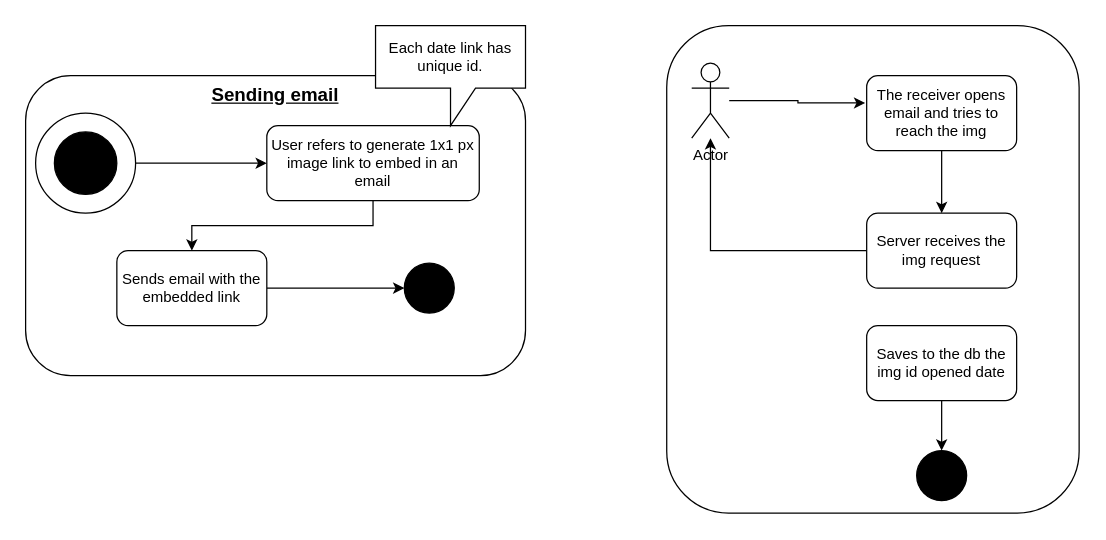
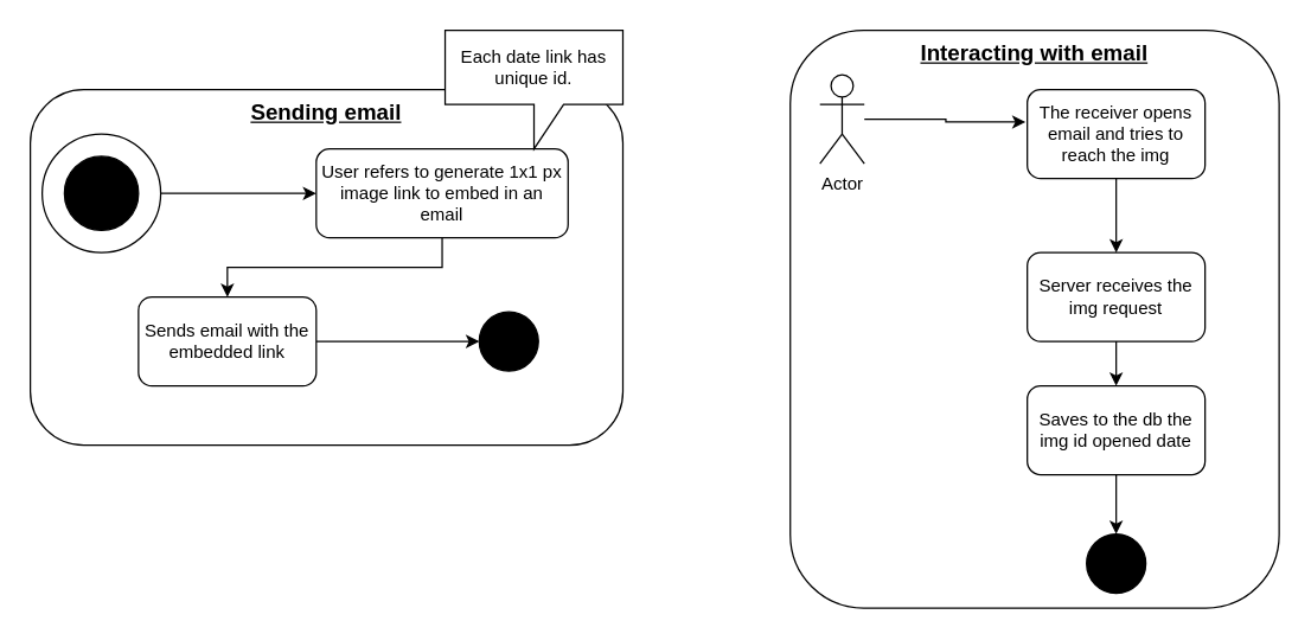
  <mxCell id="0" />
  <mxCell id="1" parent="0" />
  <mxCell id="2" style="edgeStyle=orthogonalEdgeStyle;rounded=0;orthogonalLoop=1;jettySize=auto;html=1;entryX=0.5;entryY=0;entryDx=0;entryDy=0;movable=0;resizable=0;rotatable=0;deletable=0;editable=0;locked=1;connectable=0;" edge="1" parent="1" source="3" target="8"><mxGeometry relative="1" as="geometry" /></mxCell>
  <mxCell id="3" value="&lt;div&gt;User refers to generate 1x1 px image link to embed in an email&lt;/div&gt;" style="rounded=1;whiteSpace=wrap;html=1;movable=0;resizable=0;rotatable=0;deletable=0;editable=0;locked=1;connectable=0;" vertex="1" parent="1"><mxGeometry x="213" y="100" width="170" height="60" as="geometry" /></mxCell>
  <mxCell id="4" style="edgeStyle=orthogonalEdgeStyle;rounded=0;orthogonalLoop=1;jettySize=auto;html=1;exitX=1;exitY=0.5;exitDx=0;exitDy=0;entryX=0;entryY=0.5;entryDx=0;entryDy=0;movable=0;resizable=0;rotatable=0;deletable=0;editable=0;locked=1;connectable=0;" edge="1" parent="1" source="5" target="3"><mxGeometry relative="1" as="geometry" /></mxCell>
  <mxCell id="5" value="" style="ellipse;whiteSpace=wrap;html=1;aspect=fixed;movable=0;resizable=0;rotatable=0;deletable=0;editable=0;locked=1;connectable=0;" vertex="1" parent="1"><mxGeometry x="28" y="90" width="80" height="80" as="geometry" /></mxCell>
  <mxCell id="6" value="" style="ellipse;whiteSpace=wrap;html=1;aspect=fixed;fillColor=#000000;movable=0;resizable=0;rotatable=0;deletable=0;editable=0;locked=1;connectable=0;" vertex="1" parent="1"><mxGeometry x="43" y="105" width="50" height="50" as="geometry" /></mxCell>
  <mxCell id="7" style="edgeStyle=orthogonalEdgeStyle;rounded=0;orthogonalLoop=1;jettySize=auto;html=1;exitX=1;exitY=0.5;exitDx=0;exitDy=0;movable=0;resizable=0;rotatable=0;deletable=0;editable=0;locked=1;connectable=0;" edge="1" parent="1" source="8" target="11"><mxGeometry relative="1" as="geometry" /></mxCell>
  <mxCell id="8" value="&lt;div&gt;Sends email with the embedded link&lt;/div&gt;" style="rounded=1;whiteSpace=wrap;html=1;movable=0;resizable=0;rotatable=0;deletable=0;editable=0;locked=1;connectable=0;" vertex="1" parent="1"><mxGeometry x="93" y="200" width="120" height="60" as="geometry" /></mxCell>
  <mxCell id="9" value="" style="rounded=1;whiteSpace=wrap;html=1;fillColor=none;movable=0;resizable=0;rotatable=0;deletable=0;editable=0;locked=1;connectable=0;" vertex="1" parent="1"><mxGeometry x="20" y="60" width="400" height="240" as="geometry" /></mxCell>
  <mxCell id="10" value="&lt;font style=&quot;font-size: 15px;&quot;&gt;&lt;u&gt;&lt;b&gt;Sending email&lt;/b&gt;&lt;/u&gt;&lt;/font&gt;" style="text;strokeColor=none;align=center;fillColor=none;html=1;verticalAlign=middle;whiteSpace=wrap;rounded=0;movable=0;resizable=0;rotatable=0;deletable=0;editable=0;locked=1;connectable=0;" vertex="1" parent="1"><mxGeometry x="165" y="60" width="110" height="30" as="geometry" /></mxCell>
  <mxCell id="11" value="" style="ellipse;whiteSpace=wrap;html=1;aspect=fixed;fillColor=#000000;movable=0;resizable=0;rotatable=0;deletable=0;editable=0;locked=1;connectable=0;" vertex="1" parent="1"><mxGeometry x="323" y="210" width="40" height="40" as="geometry" /></mxCell>
  <mxCell id="12" style="edgeStyle=orthogonalEdgeStyle;rounded=0;orthogonalLoop=1;jettySize=auto;html=1;entryX=0.5;entryY=0;entryDx=0;entryDy=0;movable=0;resizable=0;rotatable=0;deletable=0;editable=0;locked=1;connectable=0;" edge="1" parent="1" source="13" target="15"><mxGeometry relative="1" as="geometry" /></mxCell>
  <mxCell id="13" value="&lt;div&gt;The receiver opens email and tries to reach the img&lt;/div&gt;" style="rounded=1;whiteSpace=wrap;html=1;movable=0;resizable=0;rotatable=0;deletable=0;editable=0;locked=1;connectable=0;" vertex="1" parent="1"><mxGeometry x="693" y="60" width="120" height="60" as="geometry" /></mxCell>
- <mxCell id="14" style="edgeStyle=orthogonalEdgeStyle;rounded=0;orthogonalLoop=1;jettySize=auto;html=1;movable=0;resizable=0;rotatable=0;deletable=0;editable=0;locked=1;connectable=0;" edge="1" parent="1" source="15" target="19"><mxGeometry relative="1" as="geometry" /></mxCell>
+ <mxCell id="14" style="edgeStyle=orthogonalEdgeStyle;rounded=0;orthogonalLoop=1;jettySize=auto;html=1;entryX=0.5;entryY=0;entryDx=0;entryDy=0;movable=0;resizable=0;rotatable=0;deletable=0;editable=0;locked=1;connectable=0;" edge="1" parent="1" source="15" target="18"><mxGeometry relative="1" as="geometry" /></mxCell>
  <mxCell id="15" value="Server receives the img request" style="rounded=1;whiteSpace=wrap;html=1;movable=0;resizable=0;rotatable=0;deletable=0;editable=0;locked=1;connectable=0;" vertex="1" parent="1"><mxGeometry x="693" y="170" width="120" height="60" as="geometry" /></mxCell>
  <mxCell id="16" value="Each date link has unique id." style="shape=callout;whiteSpace=wrap;html=1;perimeter=calloutPerimeter;movable=0;resizable=0;rotatable=0;deletable=0;editable=0;locked=1;connectable=0;" vertex="1" parent="1"><mxGeometry x="300" y="20" width="120" height="80" as="geometry" /></mxCell>
  <mxCell id="17" style="edgeStyle=orthogonalEdgeStyle;rounded=0;orthogonalLoop=1;jettySize=auto;html=1;exitX=0.5;exitY=1;exitDx=0;exitDy=0;entryX=0.5;entryY=0;entryDx=0;entryDy=0;movable=0;resizable=0;rotatable=0;deletable=0;editable=0;locked=1;connectable=0;" edge="1" parent="1" source="18" target="21"><mxGeometry relative="1" as="geometry" /></mxCell>
  <mxCell id="18" value="Saves to the db the img id opened date" style="rounded=1;whiteSpace=wrap;html=1;movable=0;resizable=0;rotatable=0;deletable=0;editable=0;locked=1;connectable=0;" vertex="1" parent="1"><mxGeometry x="693" y="260" width="120" height="60" as="geometry" /></mxCell>
  <mxCell id="19" value="Actor" style="shape=umlActor;verticalLabelPosition=bottom;verticalAlign=top;html=1;outlineConnect=0;movable=0;resizable=0;rotatable=0;deletable=0;editable=0;locked=1;connectable=0;" vertex="1" parent="1"><mxGeometry x="553" y="50" width="30" height="60" as="geometry" /></mxCell>
  <mxCell id="20" style="edgeStyle=orthogonalEdgeStyle;rounded=0;orthogonalLoop=1;jettySize=auto;html=1;entryX=-0.01;entryY=0.364;entryDx=0;entryDy=0;entryPerimeter=0;movable=0;resizable=0;rotatable=0;deletable=0;editable=0;locked=1;connectable=0;" edge="1" parent="1" source="19" target="13"><mxGeometry relative="1" as="geometry" /></mxCell>
  <mxCell id="21" value="" style="ellipse;whiteSpace=wrap;html=1;aspect=fixed;fillColor=#000000;movable=0;resizable=0;rotatable=0;deletable=0;editable=0;locked=1;connectable=0;" vertex="1" parent="1"><mxGeometry x="733" y="360" width="40" height="40" as="geometry" /></mxCell>
  <mxCell id="22" value="" style="rounded=1;whiteSpace=wrap;html=1;fillColor=none;movable=0;resizable=0;rotatable=0;deletable=0;editable=0;locked=1;connectable=0;" vertex="1" parent="1"><mxGeometry x="533" y="20" width="330" height="390" as="geometry" /></mxCell>
+ <mxCell id="23" value="&lt;div style=&quot;font-size: 15px;&quot;&gt;&lt;font style=&quot;font-size: 15px;&quot;&gt;&lt;u&gt;&lt;b&gt;Interacting with email&lt;/b&gt;&lt;/u&gt;&lt;/font&gt;&lt;/div&gt;" style="text;strokeColor=none;align=center;fillColor=none;html=1;verticalAlign=middle;whiteSpace=wrap;rounded=0;movable=0;resizable=0;rotatable=0;deletable=0;editable=0;locked=1;connectable=0;" vertex="1" parent="1"><mxGeometry x="608" y="20" width="180" height="30" as="geometry" /></mxCell>
